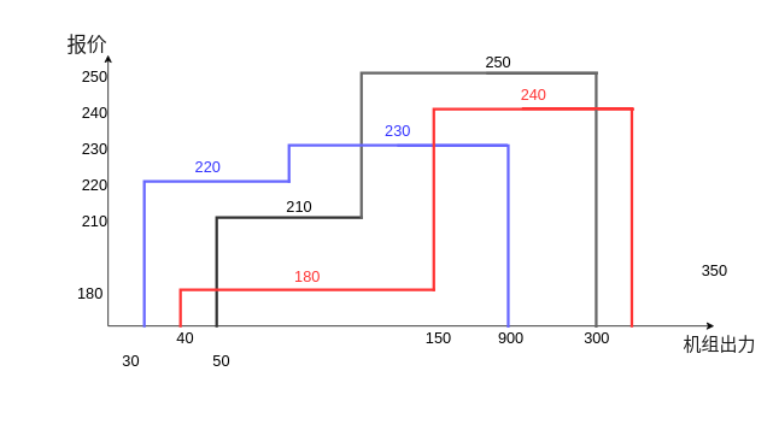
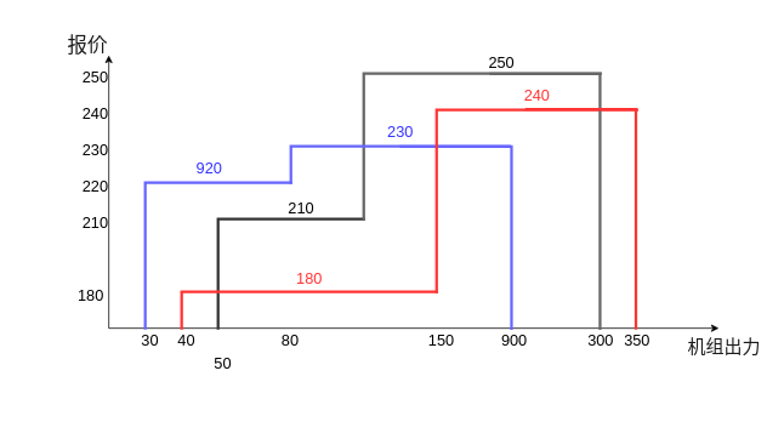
  <mxCell id="0" />
  <mxCell id="1" parent="0" />
  <mxCell id="2" value="" style="endArrow=classic;html=1;" edge="1" parent="1"><mxGeometry width="50" height="50" relative="1" as="geometry"><mxPoint x="119" y="360" as="sourcePoint" /><mxPoint x="789" y="360" as="targetPoint" /></mxGeometry></mxCell>
  <mxCell id="3" value="" style="endArrow=classic;html=1;" edge="1" parent="1"><mxGeometry width="50" height="50" relative="1" as="geometry"><mxPoint x="119" y="360" as="sourcePoint" /><mxPoint x="119" y="60" as="targetPoint" /></mxGeometry></mxCell>
- <mxCell id="4" value="30&lt;br style=&quot;font-size: 17px;&quot;&gt;" style="text;html=1;align=center;verticalAlign=middle;resizable=0;points=[];autosize=1;strokeColor=none;strokeWidth=1;fontSize=17;" vertex="1" parent="1"><mxGeometry x="129" y="385" width="30" height="30" as="geometry" /></mxCell>
+ <mxCell id="4" value="30&lt;br style=&quot;font-size: 17px;&quot;&gt;" style="text;html=1;align=center;verticalAlign=middle;resizable=0;points=[];autosize=1;strokeColor=none;strokeWidth=1;fontSize=17;" vertex="1" parent="1"><mxGeometry x="149" y="360" width="30" height="30" as="geometry" /></mxCell>
  <mxCell id="5" value="&lt;font&gt;40&lt;/font&gt;" style="text;html=1;align=center;verticalAlign=middle;resizable=0;points=[];autosize=1;strokeColor=none;strokeWidth=1;fontSize=17;" vertex="1" parent="1"><mxGeometry x="189" y="360" width="30" height="30" as="geometry" /></mxCell>
  <mxCell id="6" value="&lt;font&gt;50&lt;/font&gt;" style="text;html=1;align=center;verticalAlign=middle;resizable=0;points=[];autosize=1;strokeColor=none;strokeWidth=1;fontSize=17;" vertex="1" parent="1"><mxGeometry x="229" y="385" width="30" height="30" as="geometry" /></mxCell>
+ <mxCell id="7" value="&lt;font&gt;80&lt;/font&gt;" style="text;html=1;align=center;verticalAlign=middle;resizable=0;points=[];autosize=1;strokeColor=none;strokeWidth=1;fontSize=17;" vertex="1" parent="1"><mxGeometry x="303" y="360" width="30" height="30" as="geometry" /></mxCell>
  <mxCell id="8" value="&lt;font&gt;150&lt;/font&gt;&lt;span style=&quot;color: rgba(0 , 0 , 0 , 0) ; font-family: monospace ; font-size: 0px&quot;&gt;%3CmxGraphModel%3E%3Croot%3E%3CmxCell%20id%3D%220%22%2F%3E%3CmxCell%20id%3D%221%22%20parent%3D%220%22%2F%3E%3CmxCell%20id%3D%222%22%20value%3D%22%26lt%3Bfont%26gt%3B80%26lt%3B%2Ffont%26gt%3B%22%20style%3D%22text%3Bhtml%3D1%3Balign%3Dcenter%3BverticalAlign%3Dmiddle%3Bresizable%3D0%3Bpoints%3D%5B%5D%3Bautosize%3D1%3BstrokeColor%3Dnone%3BstrokeWidth%3D1%3BfontSize%3D17%3B%22%20vertex%3D%221%22%20parent%3D%221%22%3E%3CmxGeometry%20x%3D%22384%22%20y%3D%22320%22%20width%3D%2230%22%20height%3D%2230%22%20as%3D%22geometry%22%2F%3E%3C%2FmxCell%3E%3C%2Froot%3E%3C%2FmxGraphModel%3E&lt;/span&gt;" style="text;html=1;align=center;verticalAlign=middle;resizable=0;points=[];autosize=1;strokeColor=none;strokeWidth=1;fontSize=17;" vertex="1" parent="1"><mxGeometry x="464" y="360" width="40" height="30" as="geometry" /></mxCell>
  <mxCell id="9" value="&lt;font&gt;900&lt;/font&gt;" style="text;html=1;align=center;verticalAlign=middle;resizable=0;points=[];autosize=1;strokeColor=none;strokeWidth=1;fontSize=17;" vertex="1" parent="1"><mxGeometry x="544" y="360" width="40" height="30" as="geometry" /></mxCell>
  <mxCell id="10" value="&lt;font&gt;180&lt;/font&gt;" style="text;html=1;align=center;verticalAlign=middle;resizable=0;points=[];autosize=1;strokeColor=none;strokeWidth=1;fontSize=17;" vertex="1" parent="1"><mxGeometry x="79" y="310" width="40" height="30" as="geometry" /></mxCell>
  <mxCell id="11" value="&lt;font&gt;210&lt;/font&gt;" style="text;html=1;align=center;verticalAlign=middle;resizable=0;points=[];autosize=1;strokeColor=none;strokeWidth=1;fontSize=17;" vertex="1" parent="1"><mxGeometry x="84" y="230" width="40" height="30" as="geometry" /></mxCell>
  <mxCell id="12" value="&lt;font&gt;220&lt;/font&gt;&lt;span style=&quot;color: rgba(0 , 0 , 0 , 0) ; font-family: monospace ; font-size: 0px&quot;&gt;%3CmxGraphModel%3E%3Croot%3E%3CmxCell%20id%3D%220%22%2F%3E%3CmxCell%20id%3D%221%22%20parent%3D%220%22%2F%3E%3CmxCell%20id%3D%222%22%20value%3D%2230%26lt%3Bbr%20style%3D%26quot%3Bfont-size%3A%2017px%3B%26quot%3B%26gt%3B%22%20style%3D%22text%3Bhtml%3D1%3Balign%3Dcenter%3BverticalAlign%3Dmiddle%3Bresizable%3D0%3Bpoints%3D%5B%5D%3Bautosize%3D1%3BstrokeColor%3Dnone%3BstrokeWidth%3D1%3BfontSize%3D17%3B%22%20vertex%3D%221%22%20parent%3D%221%22%3E%3CmxGeometry%20x%3D%22230%22%20y%3D%22320%22%20width%3D%2230%22%20height%3D%2230%22%20as%3D%22geometry%22%2F%3E%3C%2FmxCell%3E%3C%2Froot%3E%3C%2FmxGraphModel%3E&lt;/span&gt;" style="text;html=1;align=center;verticalAlign=middle;resizable=0;points=[];autosize=1;strokeColor=none;strokeWidth=1;fontSize=17;" vertex="1" parent="1"><mxGeometry x="84" y="190" width="40" height="30" as="geometry" /></mxCell>
  <mxCell id="13" value="&lt;font&gt;230&lt;/font&gt;" style="text;html=1;align=center;verticalAlign=middle;resizable=0;points=[];autosize=1;strokeColor=none;strokeWidth=1;fontSize=17;" vertex="1" parent="1"><mxGeometry x="84" y="150" width="40" height="30" as="geometry" /></mxCell>
  <mxCell id="14" value="&lt;font&gt;250&lt;/font&gt;" style="text;html=1;align=center;verticalAlign=middle;resizable=0;points=[];autosize=1;strokeColor=none;strokeWidth=1;fontSize=17;" vertex="1" parent="1"><mxGeometry x="84" y="70" width="40" height="30" as="geometry" /></mxCell>
  <mxCell id="15" value="" style="shape=partialRectangle;whiteSpace=wrap;html=1;bottom=0;right=0;fontSize=17;strokeWidth=3;fillColor=none;strokeColor=#333333;" vertex="1" parent="1"><mxGeometry x="239" y="240" width="160" height="120" as="geometry" /></mxCell>
  <mxCell id="16" value="" style="shape=partialRectangle;whiteSpace=wrap;html=1;bottom=0;right=0;fontSize=17;strokeWidth=3;fillColor=none;strokeColor=#666666;" vertex="1" parent="1"><mxGeometry x="399" y="80" width="260" height="160" as="geometry" /></mxCell>
  <mxCell id="17" value="&lt;font&gt;300&lt;/font&gt;" style="text;html=1;align=center;verticalAlign=middle;resizable=0;points=[];autosize=1;strokeColor=none;strokeWidth=1;fontSize=17;" vertex="1" parent="1"><mxGeometry x="639" y="360" width="40" height="30" as="geometry" /></mxCell>
  <mxCell id="18" value="" style="shape=partialRectangle;whiteSpace=wrap;html=1;bottom=0;right=0;fontSize=17;strokeWidth=3;fillColor=none;strokeColor=#6666FF;fontColor=#FF3333;" vertex="1" parent="1"><mxGeometry x="159" y="200" width="160" height="160" as="geometry" /></mxCell>
  <mxCell id="19" value="" style="shape=partialRectangle;whiteSpace=wrap;html=1;bottom=0;right=0;fontSize=17;strokeWidth=3;fillColor=none;strokeColor=#6666FF;" vertex="1" parent="1"><mxGeometry x="319" y="160" width="240" height="40" as="geometry" /></mxCell>
  <mxCell id="20" value="" style="shape=partialRectangle;whiteSpace=wrap;html=1;bottom=0;right=0;fontSize=17;strokeWidth=3;fillColor=none;rotation=90;strokeColor=#6666FF;" vertex="1" parent="1"><mxGeometry x="400.75" y="199.75" width="199.75" height="121.25" as="geometry" /></mxCell>
  <mxCell id="21" value="" style="shape=partialRectangle;whiteSpace=wrap;html=1;bottom=0;right=0;fontSize=17;strokeWidth=3;fillColor=none;strokeColor=#FF3333;" vertex="1" parent="1"><mxGeometry x="199" y="320" width="280" height="40" as="geometry" /></mxCell>
  <mxCell id="22" value="" style="shape=partialRectangle;whiteSpace=wrap;html=1;bottom=0;right=0;fontSize=17;strokeWidth=3;fillColor=none;strokeColor=#FF3333;" vertex="1" parent="1"><mxGeometry x="479" y="120" width="220" height="200" as="geometry" /></mxCell>
  <mxCell id="23" value="&lt;font&gt;240&lt;/font&gt;" style="text;html=1;align=center;verticalAlign=middle;resizable=0;points=[];autosize=1;strokeColor=none;strokeWidth=1;fontSize=17;" vertex="1" parent="1"><mxGeometry x="84" y="110" width="40" height="30" as="geometry" /></mxCell>
- <mxCell id="24" value="&lt;font&gt;350&lt;/font&gt;" style="text;html=1;align=center;verticalAlign=middle;resizable=0;points=[];autosize=1;strokeColor=none;strokeWidth=1;fontSize=17;" vertex="1" parent="1"><mxGeometry x="769" y="285" width="40" height="30" as="geometry" /></mxCell>
+ <mxCell id="24" value="&lt;font&gt;350&lt;/font&gt;" style="text;html=1;align=center;verticalAlign=middle;resizable=0;points=[];autosize=1;strokeColor=none;strokeWidth=1;fontSize=17;" vertex="1" parent="1"><mxGeometry x="679" y="360" width="40" height="30" as="geometry" /></mxCell>
  <mxCell id="25" value="" style="shape=partialRectangle;whiteSpace=wrap;html=1;bottom=0;right=0;fontSize=17;strokeWidth=3;fillColor=none;rotation=90;strokeColor=#666666;" vertex="1" parent="1"><mxGeometry x="458.63" y="160.38" width="279.75" height="120" as="geometry" /></mxCell>
  <mxCell id="26" value="" style="shape=partialRectangle;whiteSpace=wrap;html=1;bottom=0;right=0;fontSize=17;strokeWidth=3;fillColor=none;rotation=90;strokeColor=#FF3333;" vertex="1" parent="1"><mxGeometry x="517.7" y="179.69" width="240.37" height="120.01" as="geometry" /></mxCell>
  <mxCell id="27" value="210" style="text;html=1;align=center;verticalAlign=middle;resizable=0;points=[];autosize=1;strokeColor=none;fontSize=17;" vertex="1" parent="1"><mxGeometry x="310" y="215" width="40" height="30" as="geometry" /></mxCell>
  <mxCell id="28" value="250" style="text;html=1;align=center;verticalAlign=middle;resizable=0;points=[];autosize=1;strokeColor=none;fontSize=17;" vertex="1" parent="1"><mxGeometry x="530" y="55" width="40" height="30" as="geometry" /></mxCell>
  <mxCell id="29" value="230" style="rounded=0;whiteSpace=wrap;html=1;fontSize=17;strokeWidth=3;fillColor=none;strokeColor=none;fontColor=#3333FF;" vertex="1" parent="1"><mxGeometry x="408.5" y="130" width="61" height="30" as="geometry" /></mxCell>
  <mxCell id="30" value="&lt;font color=&quot;#ff3333&quot;&gt;240&lt;/font&gt;" style="rounded=0;whiteSpace=wrap;html=1;fontSize=17;strokeWidth=3;fillColor=none;strokeColor=none;" vertex="1" parent="1"><mxGeometry x="558.5" y="90" width="61" height="30" as="geometry" /></mxCell>
  <mxCell id="31" value="&lt;font color=&quot;#ff3333&quot;&gt;180&lt;/font&gt;" style="rounded=0;whiteSpace=wrap;html=1;fontSize=17;strokeWidth=3;fillColor=none;strokeColor=none;" vertex="1" parent="1"><mxGeometry x="308.5" y="291" width="61" height="30" as="geometry" /></mxCell>
- <mxCell id="32" value="220" style="rounded=0;whiteSpace=wrap;html=1;fontSize=17;strokeWidth=3;fillColor=none;strokeColor=none;fontColor=#3333FF;" vertex="1" parent="1"><mxGeometry x="199" y="170" width="61" height="30" as="geometry" /></mxCell>
+ <mxCell id="32" value="920" style="rounded=0;whiteSpace=wrap;html=1;fontSize=17;strokeWidth=3;fillColor=none;strokeColor=none;fontColor=#3333FF;" vertex="1" parent="1"><mxGeometry x="199" y="170" width="61" height="30" as="geometry" /></mxCell>
  <mxCell id="33" value="&lt;p class=&quot;MsoNormal&quot; style=&quot;text-indent: 24pt; font-size: 20px;&quot;&gt;&lt;span style=&quot;font-size: 20px;&quot;&gt;机组出力&lt;/span&gt;&lt;span lang=&quot;EN-US&quot; style=&quot;font-size: 20px;&quot;&gt;&lt;/span&gt;&lt;/p&gt;" style="rounded=0;whiteSpace=wrap;html=1;fontSize=20;strokeWidth=3;fillColor=none;strokeColor=none;fontColor=#1A1A1A;" vertex="1" parent="1"><mxGeometry x="719" y="350" width="120" height="60" as="geometry" /></mxCell>
  <mxCell id="34" value="&lt;span style=&quot;color: rgba(0 , 0 , 0 , 0) ; font-family: monospace ; font-size: 0px&quot;&gt;%3CmxGraphModel%3E%3Croot%3E%3CmxCell%20id%3D%220%22%2F%3E%3CmxCell%20id%3D%221%22%20parent%3D%220%22%2F%3E%3CmxCell%20id%3D%222%22%20value%3D%22210%22%20style%3D%22text%3Bhtml%3D1%3Balign%3Dcenter%3BverticalAlign%3Dmiddle%3Bresizable%3D0%3Bpoints%3D%5B%5D%3Bautosize%3D1%3BstrokeColor%3Dnone%3BfontSize%3D17%3B%22%20vertex%3D%221%22%20parent%3D%221%22%3E%3CmxGeometry%20x%3D%22290%22%20y%3D%22285%22%20width%3D%2240%22%20height%3D%2230%22%20as%3D%22geometry%22%2F%3E%3C%2FmxCell%3E%3C%2Froot%3E%3C%2FmxGraphModel%3E&lt;/span&gt;" style="text;html=1;align=center;verticalAlign=middle;resizable=0;points=[];autosize=1;strokeColor=none;fontSize=17;" vertex="1" parent="1"><mxGeometry x="588.51" y="430" width="20" height="30" as="geometry" /></mxCell>
  <mxCell id="35" value="&lt;div style=&quot;text-indent: 32px; font-size: 22px;&quot;&gt;&lt;span style=&quot;font-size: 22px;&quot;&gt;报价&lt;/span&gt;&lt;/div&gt;" style="rounded=0;whiteSpace=wrap;html=1;fontSize=22;strokeWidth=3;fillColor=none;strokeColor=none;fontColor=#1A1A1A;" vertex="1" parent="1"><mxGeometry y="20" width="120" height="60" as="geometry" x="20" /></mxCell>
